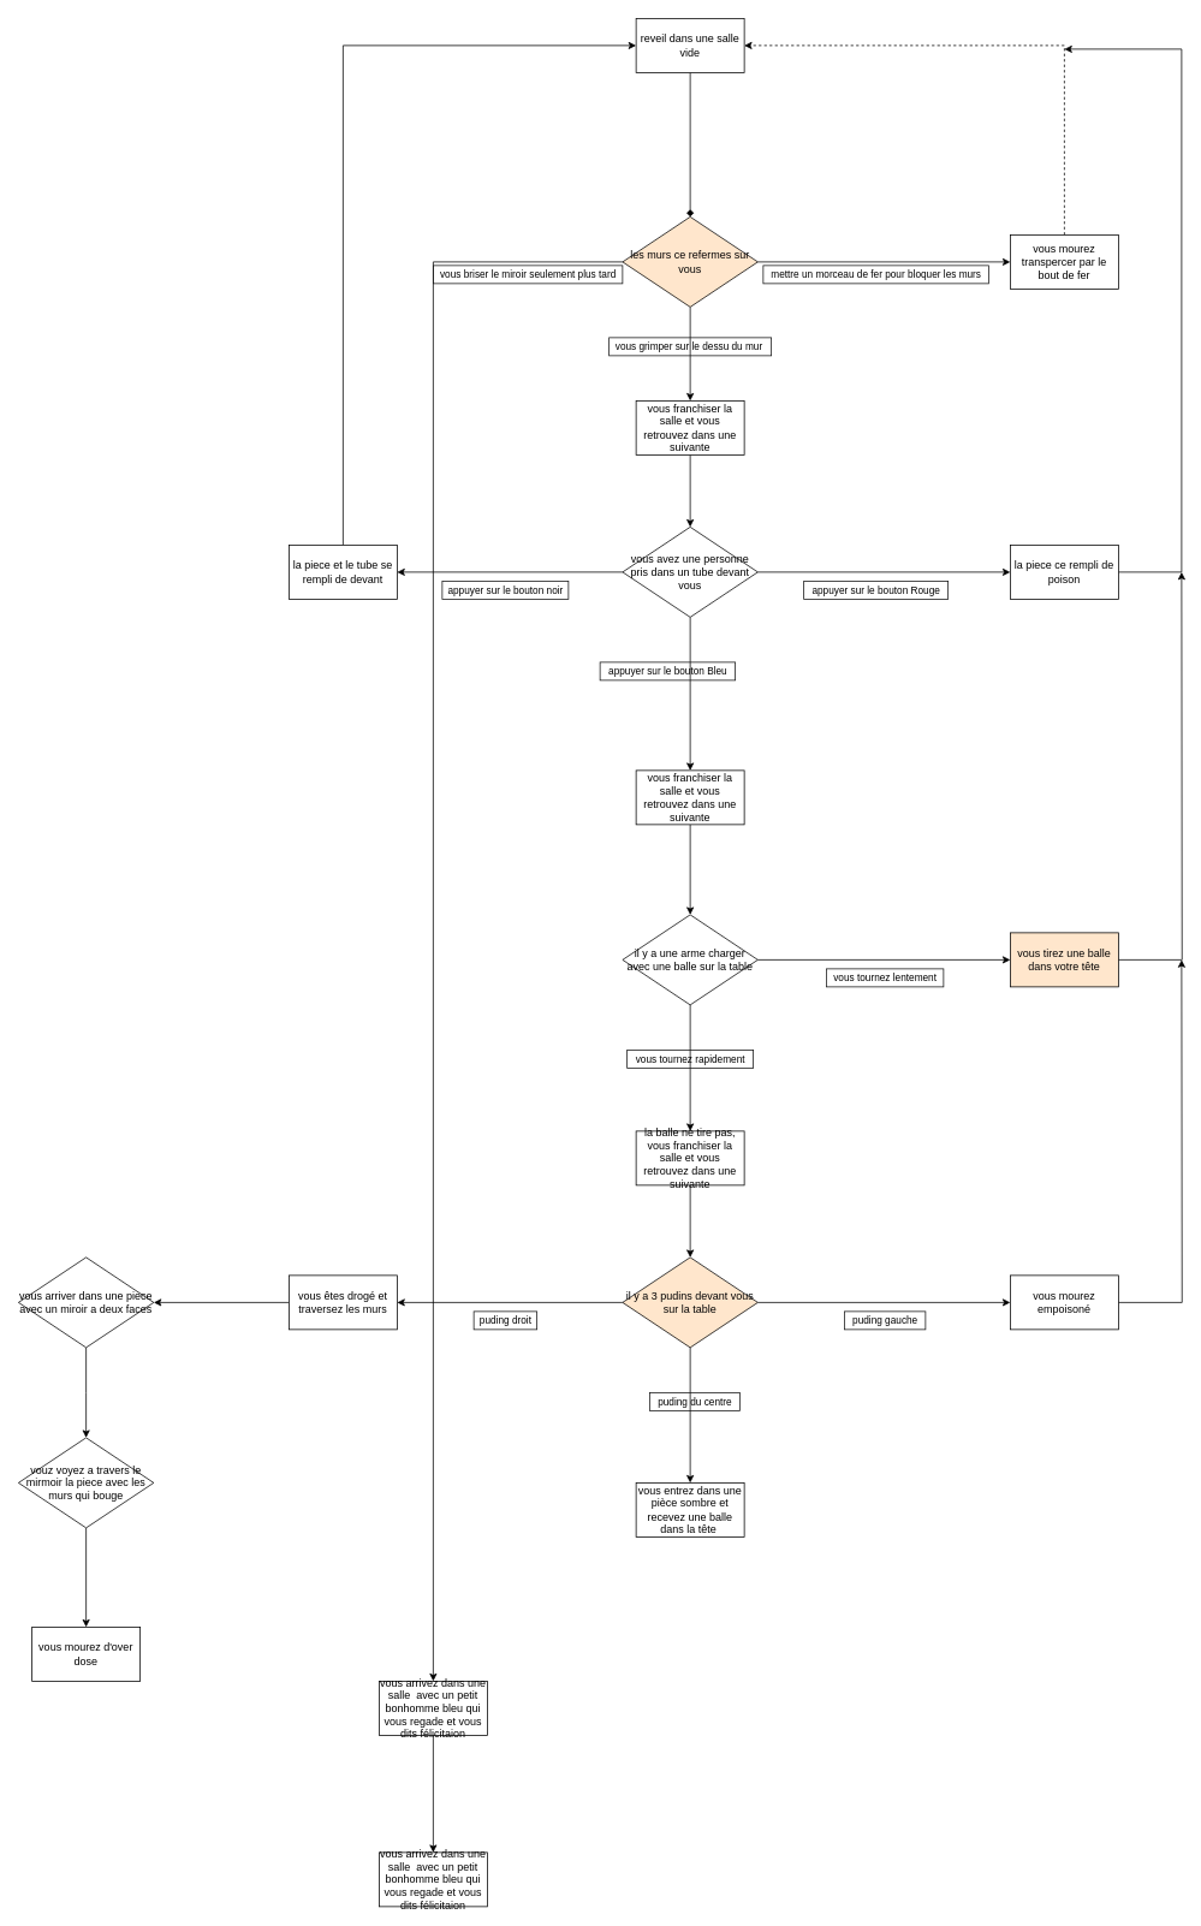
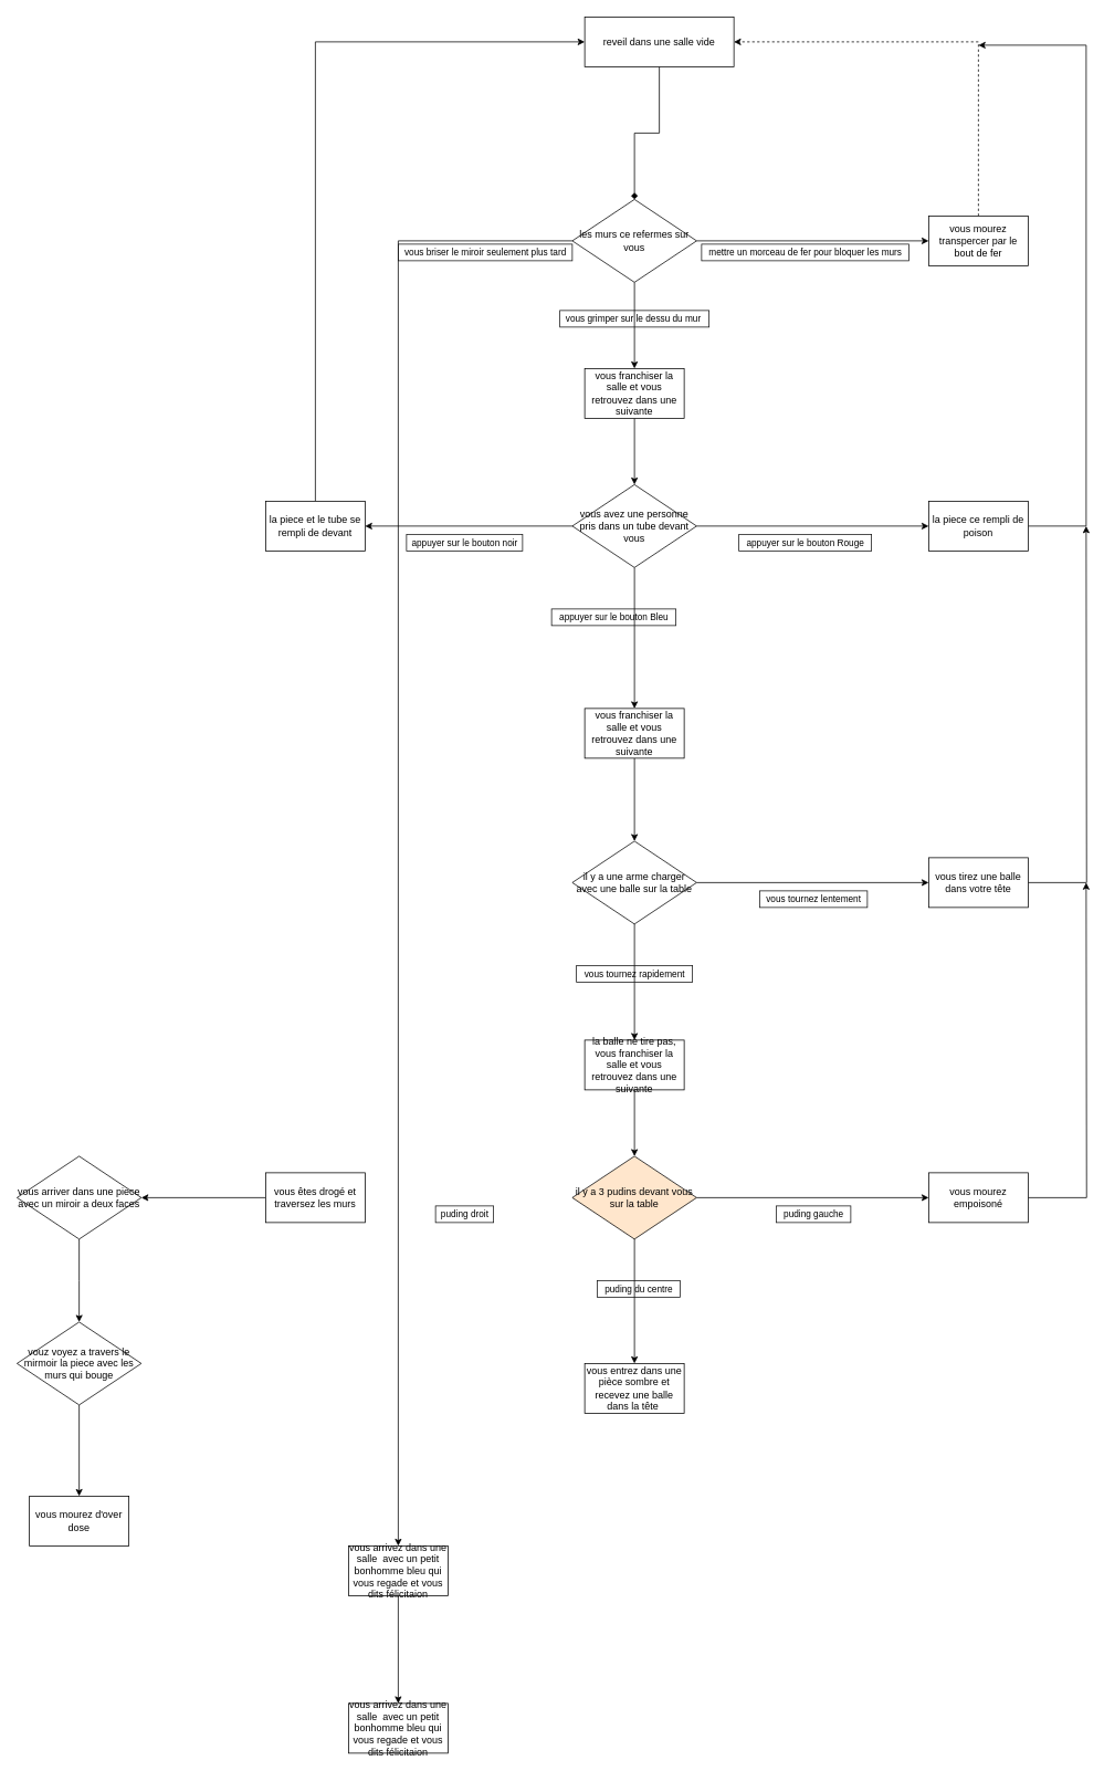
  <mxCell id="0" />
  <mxCell id="1" parent="0" />
  <mxCell id="2" style="edgeStyle=orthogonalEdgeStyle;rounded=0;orthogonalLoop=1;jettySize=auto;html=1;entryX=0.5;entryY=0;entryDx=0;entryDy=0;fillColor=none;endArrow=diamond;" edge="1" parent="1" source="3" target="7"><mxGeometry relative="1" as="geometry"><mxPoint x="765" y="250" as="targetPoint" /></mxGeometry></mxCell>
- <mxCell id="3" value="reveil dans une salle vide" style="whiteSpace=wrap;html=1;strokeWidth=1;strokeColor=#000000;" vertex="1" parent="1"><mxGeometry x="705" y="20" width="120" height="60" as="geometry" /></mxCell>
+ <mxCell id="3" value="reveil dans une salle vide" style="whiteSpace=wrap;html=1;strokeWidth=1;strokeColor=#000000;" vertex="1" parent="1"><mxGeometry x="705" y="20" width="180" height="60" as="geometry" /></mxCell>
  <mxCell id="4" style="edgeStyle=orthogonalEdgeStyle;rounded=0;orthogonalLoop=1;jettySize=auto;html=1;entryX=0;entryY=0.5;entryDx=0;entryDy=0;fillColor=none;" edge="1" parent="1" source="7" target="9"><mxGeometry relative="1" as="geometry" /></mxCell>
  <mxCell id="5" style="edgeStyle=orthogonalEdgeStyle;rounded=0;orthogonalLoop=1;jettySize=auto;html=1;entryX=0.5;entryY=0;entryDx=0;entryDy=0;fillColor=none;" edge="1" parent="1" source="7" target="12"><mxGeometry relative="1" as="geometry" /></mxCell>
  <mxCell id="6" style="edgeStyle=orthogonalEdgeStyle;rounded=0;orthogonalLoop=1;jettySize=auto;html=1;fillColor=none;" edge="1" parent="1" source="7"><mxGeometry relative="1" as="geometry"><mxPoint x="480" y="1864" as="targetPoint" /><Array as="points"><mxPoint x="480" y="290" /></Array></mxGeometry></mxCell>
- <mxCell id="7" value="&lt;span&gt;les murs ce refermes sur vous&lt;/span&gt;" style="rhombus;whiteSpace=wrap;html=1;strokeWidth=1;strokeColor=#000000;fillColor=#ffe6cc;" vertex="1" parent="1"><mxGeometry x="690" y="240" width="150" height="100" as="geometry" /></mxCell>
+ <mxCell id="7" value="&lt;span&gt;les murs ce refermes sur vous&lt;/span&gt;" style="rhombus;whiteSpace=wrap;html=1;strokeWidth=1;strokeColor=#000000;" vertex="1" parent="1"><mxGeometry x="690" y="240" width="150" height="100" as="geometry" /></mxCell>
  <mxCell id="8" style="edgeStyle=orthogonalEdgeStyle;rounded=0;orthogonalLoop=1;jettySize=auto;html=1;entryX=1;entryY=0.5;entryDx=0;entryDy=0;fillColor=none;dashed=1;" edge="1" parent="1" source="9" target="3"><mxGeometry relative="1" as="geometry"><Array as="points"><mxPoint x="1180" y="50" /></Array></mxGeometry></mxCell>
  <mxCell id="9" value="vous mourez transpercer par le bout de fer" style="rounded=0;whiteSpace=wrap;html=1;strokeWidth=1;" vertex="1" parent="1"><mxGeometry x="1120" y="260" width="120" height="60" as="geometry" /></mxCell>
  <mxCell id="10" value="&lt;font style=&quot;font-size: 11px&quot;&gt;mettre un morceau de fer pour bloquer les murs&lt;/font&gt;" style="text;html=1;align=center;verticalAlign=middle;resizable=0;points=[];autosize=1;shadow=0;glass=0;rounded=0;strokeWidth=1;strokeColor=#141414;" vertex="1" parent="1"><mxGeometry x="846" y="294" width="250" height="20" as="geometry" /></mxCell>
  <mxCell id="11" style="edgeStyle=orthogonalEdgeStyle;rounded=0;orthogonalLoop=1;jettySize=auto;html=1;exitX=0.5;exitY=1;exitDx=0;exitDy=0;entryX=0.5;entryY=0;entryDx=0;entryDy=0;fillColor=none;" edge="1" parent="1" source="12" target="17"><mxGeometry relative="1" as="geometry" /></mxCell>
  <mxCell id="12" value="vous franchiser la salle et vous retrouvez dans une suivante" style="rounded=0;whiteSpace=wrap;html=1;shadow=0;glass=0;strokeWidth=1;strokeColor=#000000;" vertex="1" parent="1"><mxGeometry x="705" y="444" width="120" height="60" as="geometry" /></mxCell>
  <mxCell id="13" value="&lt;font style=&quot;font-size: 11px&quot;&gt;vous grimper sur le dessu du mur&amp;nbsp;&lt;/font&gt;" style="text;html=1;align=center;verticalAlign=middle;resizable=0;points=[];autosize=1;shadow=0;glass=0;rounded=0;strokeWidth=1;strokeColor=#141414;" vertex="1" parent="1"><mxGeometry x="675" y="374" width="180" height="20" as="geometry" /></mxCell>
  <mxCell id="14" style="edgeStyle=orthogonalEdgeStyle;rounded=0;orthogonalLoop=1;jettySize=auto;html=1;entryX=0.5;entryY=0;entryDx=0;entryDy=0;fillColor=none;" edge="1" parent="1" source="17" target="23"><mxGeometry relative="1" as="geometry" /></mxCell>
  <mxCell id="15" style="edgeStyle=orthogonalEdgeStyle;rounded=0;orthogonalLoop=1;jettySize=auto;html=1;exitX=1;exitY=0.5;exitDx=0;exitDy=0;entryX=0;entryY=0.5;entryDx=0;entryDy=0;fillColor=none;" edge="1" parent="1" source="17" target="21"><mxGeometry relative="1" as="geometry" /></mxCell>
  <mxCell id="16" style="edgeStyle=orthogonalEdgeStyle;rounded=0;orthogonalLoop=1;jettySize=auto;html=1;fillColor=none;" edge="1" parent="1" source="17" target="25"><mxGeometry relative="1" as="geometry" /></mxCell>
  <mxCell id="17" value="&lt;span&gt;vous avez une personne pris dans un tube devant vous&lt;/span&gt;" style="rhombus;whiteSpace=wrap;html=1;strokeWidth=1;strokeColor=#000000;" vertex="1" parent="1"><mxGeometry x="690" y="584" width="150" height="100" as="geometry" /></mxCell>
  <mxCell id="18" value="&lt;font style=&quot;font-size: 11px&quot;&gt;appuyer sur le bouton Rouge&lt;/font&gt;" style="text;html=1;align=center;verticalAlign=middle;resizable=0;points=[];autosize=1;shadow=0;glass=0;rounded=0;strokeWidth=1;strokeColor=#141414;" vertex="1" parent="1"><mxGeometry x="891" y="644" width="160" height="20" as="geometry" /></mxCell>
  <mxCell id="19" value="&lt;font style=&quot;font-size: 11px&quot;&gt;appuyer sur le bouton Bleu&lt;/font&gt;" style="text;html=1;align=center;verticalAlign=middle;resizable=0;points=[];autosize=1;shadow=0;glass=0;rounded=0;strokeWidth=1;strokeColor=#141414;" vertex="1" parent="1"><mxGeometry x="665" y="734" width="150" height="20" as="geometry" /></mxCell>
  <mxCell id="20" style="edgeStyle=orthogonalEdgeStyle;rounded=0;orthogonalLoop=1;jettySize=auto;html=1;fillColor=none;" edge="1" parent="1" source="21"><mxGeometry relative="1" as="geometry"><mxPoint x="1180" y="54" as="targetPoint" /><Array as="points"><mxPoint x="1310" y="634" /><mxPoint x="1310" y="54" /></Array></mxGeometry></mxCell>
  <mxCell id="21" value="la piece ce rempli de poison" style="rounded=0;whiteSpace=wrap;html=1;shadow=0;glass=0;strokeWidth=1;strokeColor=#000000;" vertex="1" parent="1"><mxGeometry x="1120" y="604" width="120" height="60" as="geometry" /></mxCell>
  <mxCell id="22" style="edgeStyle=orthogonalEdgeStyle;rounded=0;orthogonalLoop=1;jettySize=auto;html=1;entryX=0.5;entryY=0;entryDx=0;entryDy=0;fillColor=none;" edge="1" parent="1" source="23" target="29"><mxGeometry relative="1" as="geometry" /></mxCell>
  <mxCell id="23" value="vous franchiser la salle et vous retrouvez dans une suivante" style="rounded=0;whiteSpace=wrap;html=1;shadow=0;glass=0;strokeWidth=1;strokeColor=#000000;" vertex="1" parent="1"><mxGeometry x="705" y="854" width="120" height="60" as="geometry" /></mxCell>
  <mxCell id="24" style="edgeStyle=orthogonalEdgeStyle;rounded=0;orthogonalLoop=1;jettySize=auto;html=1;exitX=0.5;exitY=0;exitDx=0;exitDy=0;entryX=0;entryY=0.5;entryDx=0;entryDy=0;fillColor=none;" edge="1" parent="1" source="25" target="3"><mxGeometry relative="1" as="geometry" /></mxCell>
  <mxCell id="25" value="la piece et le tube se rempli de devant" style="rounded=0;whiteSpace=wrap;html=1;shadow=0;glass=0;strokeWidth=1;strokeColor=#000000;" vertex="1" parent="1"><mxGeometry x="320" y="604" width="120" height="60" as="geometry" /></mxCell>
  <mxCell id="26" value="&lt;font style=&quot;font-size: 11px&quot;&gt;appuyer sur le bouton noir&lt;/font&gt;" style="text;html=1;align=center;verticalAlign=middle;resizable=0;points=[];autosize=1;shadow=0;glass=0;rounded=0;strokeWidth=1;strokeColor=#141414;" vertex="1" parent="1"><mxGeometry x="490" y="644" width="140" height="20" as="geometry" /></mxCell>
  <mxCell id="27" style="edgeStyle=orthogonalEdgeStyle;rounded=0;orthogonalLoop=1;jettySize=auto;html=1;entryX=0.5;entryY=0;entryDx=0;entryDy=0;fillColor=none;" edge="1" parent="1" source="29"><mxGeometry relative="1" as="geometry"><mxPoint x="765" y="1254" as="targetPoint" /></mxGeometry></mxCell>
  <mxCell id="28" style="edgeStyle=orthogonalEdgeStyle;rounded=0;orthogonalLoop=1;jettySize=auto;html=1;entryX=0;entryY=0.5;entryDx=0;entryDy=0;fillColor=none;" edge="1" parent="1" source="29" target="37"><mxGeometry relative="1" as="geometry" /></mxCell>
  <mxCell id="29" value="&lt;span&gt;il y a une arme charger avec une balle sur la table&lt;/span&gt;" style="rhombus;whiteSpace=wrap;html=1;strokeWidth=1;strokeColor=#000000;" vertex="1" parent="1"><mxGeometry x="690" y="1014" width="150" height="100" as="geometry" /></mxCell>
  <mxCell id="30" style="edgeStyle=orthogonalEdgeStyle;rounded=0;orthogonalLoop=1;jettySize=auto;html=1;exitX=1;exitY=0.5;exitDx=0;exitDy=0;entryX=0;entryY=0.5;entryDx=0;entryDy=0;fillColor=none;" edge="1" parent="1" source="33" target="43"><mxGeometry relative="1" as="geometry" /></mxCell>
  <mxCell id="31" style="edgeStyle=orthogonalEdgeStyle;rounded=0;orthogonalLoop=1;jettySize=auto;html=1;exitX=0.5;exitY=1;exitDx=0;exitDy=0;entryX=0.5;entryY=0;entryDx=0;entryDy=0;fillColor=none;" edge="1" parent="1" source="33" target="46"><mxGeometry relative="1" as="geometry" /></mxCell>
- <mxCell id="32" style="edgeStyle=orthogonalEdgeStyle;rounded=0;orthogonalLoop=1;jettySize=auto;html=1;exitX=0;exitY=0.5;exitDx=0;exitDy=0;entryX=1;entryY=0.5;entryDx=0;entryDy=0;fillColor=none;" edge="1" parent="1" source="33" target="45"><mxGeometry relative="1" as="geometry" /></mxCell>
  <mxCell id="33" value="&lt;span&gt;il y a 3 pudins devant vous sur la table&lt;br&gt;&lt;/span&gt;" style="rhombus;whiteSpace=wrap;html=1;strokeWidth=1;strokeColor=#000000;fillColor=#ffe6cc;" vertex="1" parent="1"><mxGeometry x="690" y="1394" width="150" height="100" as="geometry" /></mxCell>
  <mxCell id="34" style="edgeStyle=orthogonalEdgeStyle;rounded=0;orthogonalLoop=1;jettySize=auto;html=1;entryX=0.5;entryY=0;entryDx=0;entryDy=0;fillColor=none;" edge="1" parent="1" source="35"><mxGeometry relative="1" as="geometry"><mxPoint x="95" y="1594" as="targetPoint" /></mxGeometry></mxCell>
  <mxCell id="35" value="&lt;span&gt;vous arriver dans une piece avec un miroir a deux faces&lt;/span&gt;" style="rhombus;whiteSpace=wrap;html=1;strokeWidth=1;strokeColor=#000000;" vertex="1" parent="1"><mxGeometry x="20" y="1394" width="150" height="100" as="geometry" /></mxCell>
  <mxCell id="36" style="edgeStyle=orthogonalEdgeStyle;rounded=0;orthogonalLoop=1;jettySize=auto;html=1;fillColor=none;" edge="1" parent="1" source="37"><mxGeometry relative="1" as="geometry"><mxPoint x="1310" y="634" as="targetPoint" /></mxGeometry></mxCell>
- <mxCell id="37" value="vous tirez une balle dans votre tête" style="rounded=0;whiteSpace=wrap;html=1;shadow=0;glass=0;strokeWidth=1;strokeColor=#000000;fillColor=#ffe6cc;" vertex="1" parent="1"><mxGeometry x="1120" y="1034" width="120" height="60" as="geometry" /></mxCell>
+ <mxCell id="37" value="vous tirez une balle dans votre tête" style="rounded=0;whiteSpace=wrap;html=1;shadow=0;glass=0;strokeWidth=1;strokeColor=#000000;" vertex="1" parent="1"><mxGeometry x="1120" y="1034" width="120" height="60" as="geometry" /></mxCell>
  <mxCell id="38" value="&lt;font style=&quot;font-size: 11px&quot;&gt;vous tournez rapidement&lt;/font&gt;" style="text;html=1;align=center;verticalAlign=middle;resizable=0;points=[];autosize=1;shadow=0;glass=0;rounded=0;strokeWidth=1;strokeColor=#141414;" vertex="1" parent="1"><mxGeometry x="695" y="1164" width="140" height="20" as="geometry" /></mxCell>
  <mxCell id="39" value="&lt;font style=&quot;font-size: 11px&quot;&gt;vous tournez lentement&lt;/font&gt;" style="text;html=1;align=center;verticalAlign=middle;resizable=0;points=[];autosize=1;shadow=0;glass=0;rounded=0;strokeWidth=1;strokeColor=#141414;" vertex="1" parent="1"><mxGeometry x="916" y="1074" width="130" height="20" as="geometry" /></mxCell>
  <mxCell id="40" style="edgeStyle=orthogonalEdgeStyle;rounded=0;orthogonalLoop=1;jettySize=auto;html=1;fillColor=none;" edge="1" parent="1" source="41" target="33"><mxGeometry relative="1" as="geometry" /></mxCell>
  <mxCell id="41" value="la balle ne tire pas, vous franchiser la salle et vous retrouvez dans une suivante" style="rounded=0;whiteSpace=wrap;html=1;shadow=0;glass=0;strokeWidth=1;strokeColor=#000000;" vertex="1" parent="1"><mxGeometry x="705" y="1254" width="120" height="60" as="geometry" /></mxCell>
  <mxCell id="42" style="edgeStyle=orthogonalEdgeStyle;rounded=0;orthogonalLoop=1;jettySize=auto;html=1;exitX=1;exitY=0.5;exitDx=0;exitDy=0;fillColor=none;" edge="1" parent="1" source="43"><mxGeometry relative="1" as="geometry"><mxPoint x="1310" y="1064" as="targetPoint" /></mxGeometry></mxCell>
  <mxCell id="43" value="vous mourez empoisoné" style="rounded=0;whiteSpace=wrap;html=1;shadow=0;glass=0;strokeWidth=1;strokeColor=#000000;" vertex="1" parent="1"><mxGeometry x="1120" y="1414" width="120" height="60" as="geometry" /></mxCell>
  <mxCell id="44" style="edgeStyle=orthogonalEdgeStyle;rounded=0;orthogonalLoop=1;jettySize=auto;html=1;entryX=1;entryY=0.5;entryDx=0;entryDy=0;fillColor=none;" edge="1" parent="1" source="45" target="35"><mxGeometry relative="1" as="geometry"><mxPoint x="190" y="1444" as="targetPoint" /></mxGeometry></mxCell>
  <mxCell id="45" value="vous êtes drogé et traversez les murs" style="rounded=0;whiteSpace=wrap;html=1;shadow=0;glass=0;strokeWidth=1;strokeColor=#000000;" vertex="1" parent="1"><mxGeometry x="320" y="1414" width="120" height="60" as="geometry" /></mxCell>
  <mxCell id="46" value="vous entrez dans une pièce sombre et recevez une balle dans la tête&amp;nbsp;" style="rounded=0;whiteSpace=wrap;html=1;shadow=0;glass=0;strokeWidth=1;strokeColor=#000000;" vertex="1" parent="1"><mxGeometry x="705" y="1644" width="120" height="60" as="geometry" /></mxCell>
  <mxCell id="47" value="&lt;font style=&quot;font-size: 11px&quot;&gt;puding droit&lt;/font&gt;" style="text;html=1;align=center;verticalAlign=middle;resizable=0;points=[];autosize=1;shadow=0;glass=0;rounded=0;strokeWidth=1;strokeColor=#141414;" vertex="1" parent="1"><mxGeometry x="525" y="1454" width="70" height="20" as="geometry" /></mxCell>
  <mxCell id="48" value="&lt;font style=&quot;font-size: 11px&quot;&gt;puding gauche&lt;/font&gt;" style="text;html=1;align=center;verticalAlign=middle;resizable=0;points=[];autosize=1;shadow=0;glass=0;rounded=0;strokeWidth=1;strokeColor=#141414;" vertex="1" parent="1"><mxGeometry x="936" y="1454" width="90" height="20" as="geometry" /></mxCell>
  <mxCell id="49" value="&lt;font style=&quot;font-size: 11px&quot;&gt;puding du centre&lt;/font&gt;" style="text;html=1;align=center;verticalAlign=middle;resizable=0;points=[];autosize=1;shadow=0;glass=0;rounded=0;strokeWidth=1;strokeColor=#141414;" vertex="1" parent="1"><mxGeometry x="720" y="1544" width="100" height="20" as="geometry" /></mxCell>
  <mxCell id="50" value="&lt;font style=&quot;font-size: 11px&quot;&gt;vous briser le miroir seulement plus tard&lt;/font&gt;" style="text;html=1;align=center;verticalAlign=middle;resizable=0;points=[];autosize=1;shadow=0;glass=0;rounded=0;strokeWidth=1;strokeColor=#141414;" vertex="1" parent="1"><mxGeometry x="480" y="294" width="210" height="20" as="geometry" /></mxCell>
  <mxCell id="51" style="edgeStyle=orthogonalEdgeStyle;rounded=0;orthogonalLoop=1;jettySize=auto;html=1;entryX=0.5;entryY=0;entryDx=0;entryDy=0;fillColor=none;" edge="1" parent="1" source="52" target="53"><mxGeometry relative="1" as="geometry" /></mxCell>
  <mxCell id="52" value="vouz voyez a travers le mirmoir la piece avec les murs qui bouge" style="rhombus;whiteSpace=wrap;html=1;strokeWidth=1;strokeColor=#000000;" vertex="1" parent="1"><mxGeometry x="20" y="1594" width="150" height="100" as="geometry" /></mxCell>
  <mxCell id="53" value="vous mourez d'over dose" style="rounded=0;whiteSpace=wrap;html=1;shadow=0;glass=0;strokeWidth=1;strokeColor=#000000;" vertex="1" parent="1"><mxGeometry x="35" y="1804" width="120" height="60" as="geometry" /></mxCell>
  <mxCell id="54" style="edgeStyle=orthogonalEdgeStyle;rounded=0;orthogonalLoop=1;jettySize=auto;html=1;entryX=0.5;entryY=0;entryDx=0;entryDy=0;strokeColor=#000000;" edge="1" parent="1" source="55" target="56"><mxGeometry relative="1" as="geometry" /></mxCell>
  <mxCell id="55" value="vous arrivez dans une salle&amp;nbsp; avec un petit bonhomme bleu qui vous regade et vous dits félicitaion" style="rounded=0;whiteSpace=wrap;html=1;shadow=0;glass=0;strokeWidth=1;strokeColor=#000000;" vertex="1" parent="1"><mxGeometry x="420" y="1864" width="120" height="60" as="geometry" /></mxCell>
  <mxCell id="56" value="vous arrivez dans une salle&amp;nbsp; avec un petit bonhomme bleu qui vous regade et vous dits félicitaion" style="rounded=0;whiteSpace=wrap;html=1;shadow=0;glass=0;strokeWidth=1;strokeColor=#000000;" vertex="1" parent="1"><mxGeometry x="420" y="2054" width="120" height="60" as="geometry" /></mxCell>
